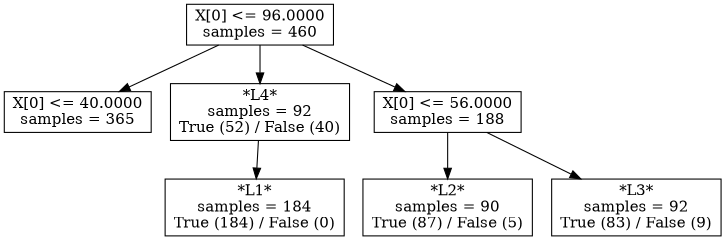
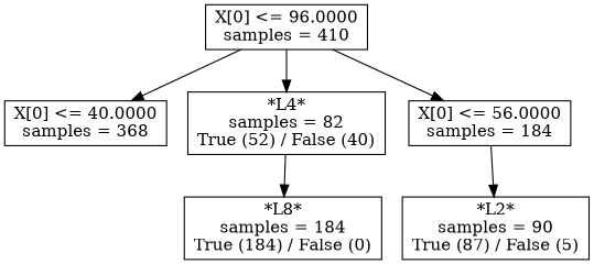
  digraph {
    fontname="DejaVu Serif"
    node [fontname="DejaVu Serif" shape=box]
    edge [fontname="DejaVu Serif"]
-   n1 [label="X[0] <= 96.0000\nsamples = 460"]
-   n2 [label="X[0] <= 40.0000\nsamples = 365"]
-   n3 [label="*L4*\nsamples = 92\nTrue (52) / False (40)"]
-   n4 [label="X[0] <= 56.0000\nsamples = 188"]
-   n5 [label="*L1*\nsamples = 184\nTrue (184) / False (0)"]
+   n1 [label="X[0] <= 96.0000\nsamples = 410"]
+   n2 [label="X[0] <= 40.0000\nsamples = 368"]
+   n3 [label="*L4*\nsamples = 82\nTrue (52) / False (40)"]
+   n4 [label="X[0] <= 56.0000\nsamples = 184"]
+   n5 [label="*L8*\nsamples = 184\nTrue (184) / False (0)"]
    n6 [label="*L2*\nsamples = 90\nTrue (87) / False (5)"]
-   n7 [label="*L3*\nsamples = 92\nTrue (83) / False (9)"]
    n1 -> n2
    n1 -> n3
    n1 -> n4
    n3 -> n5
    n4 -> n6
-   n4 -> n7
  }
